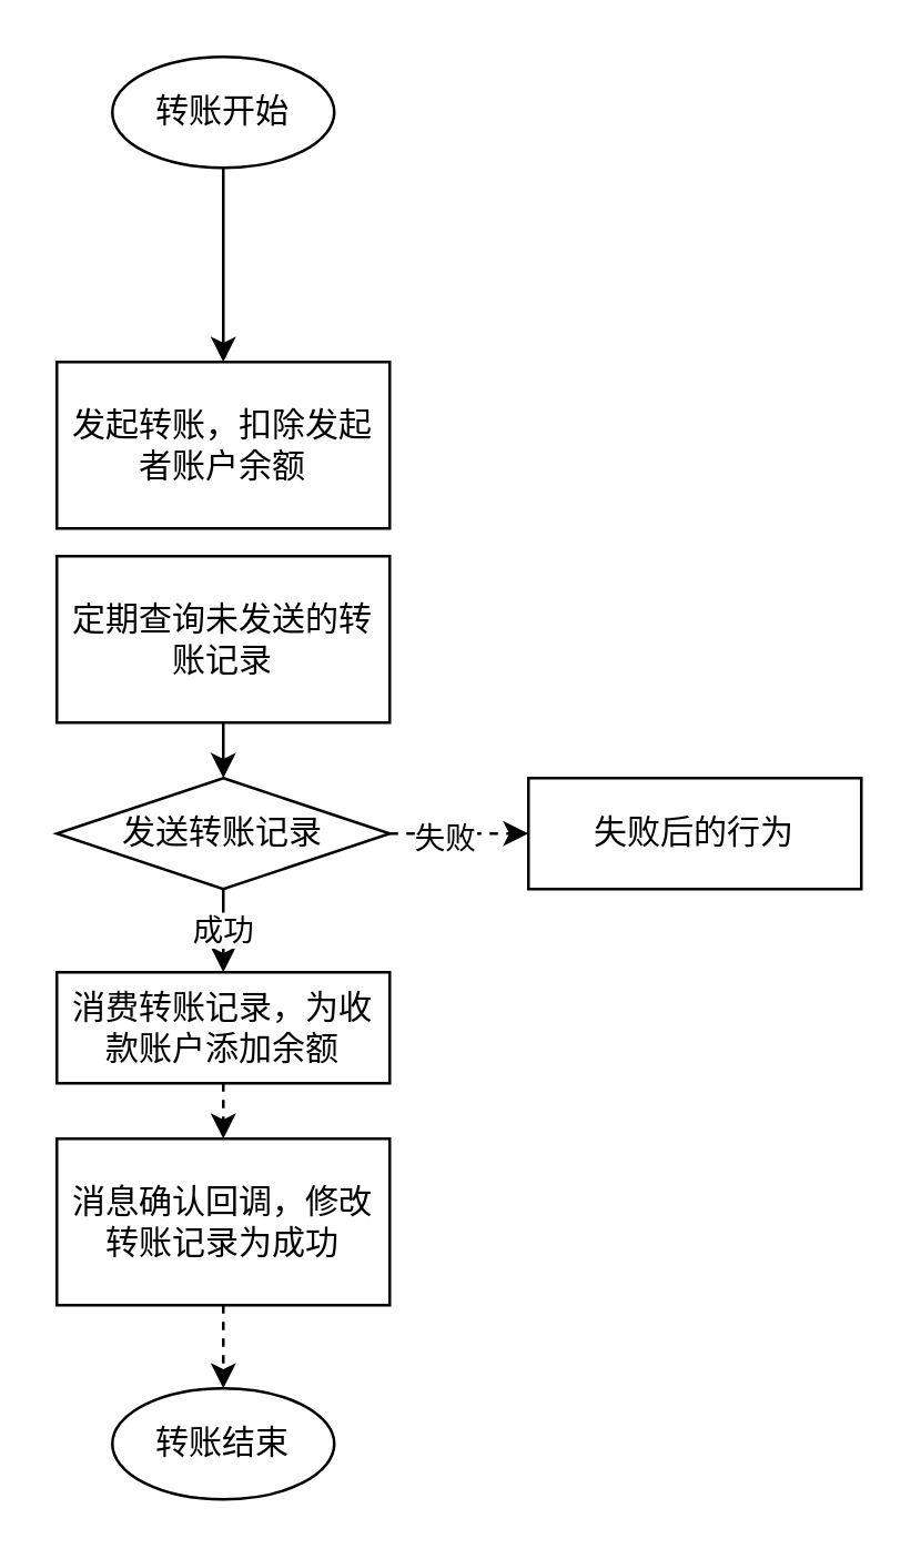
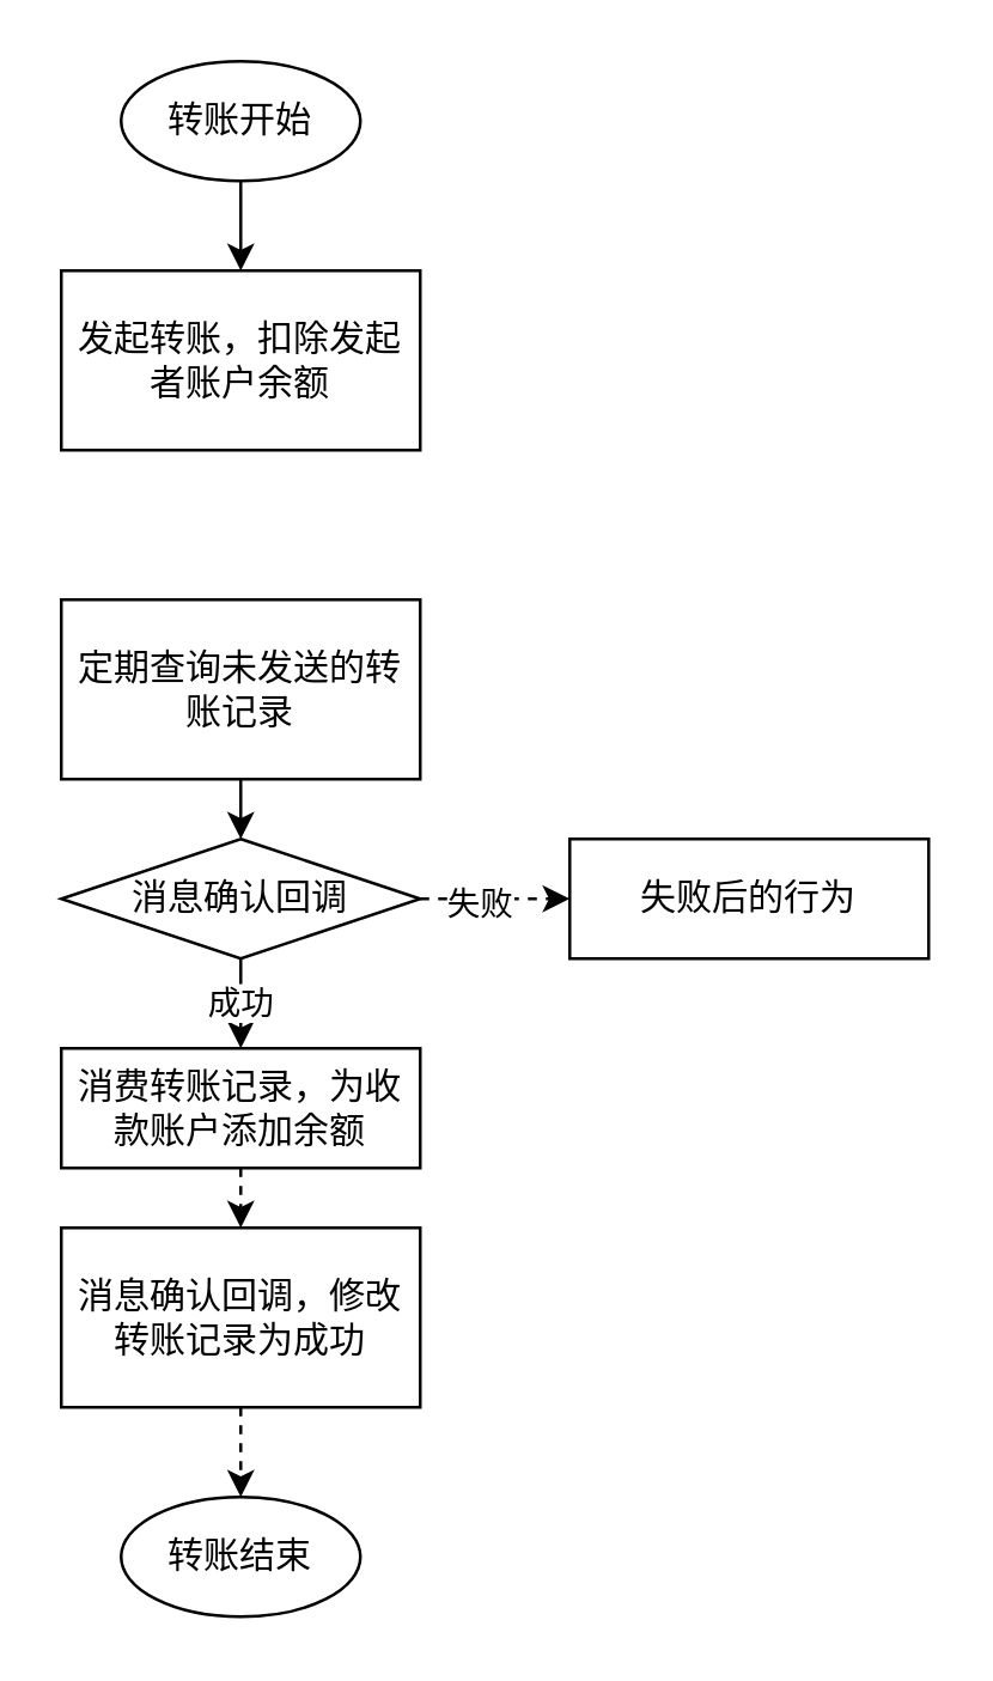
  <mxCell id="0" />
  <mxCell id="1" parent="0" />
  <mxCell id="2" style="edgeStyle=orthogonalEdgeStyle;rounded=0;orthogonalLoop=1;jettySize=auto;html=1;exitX=0.5;exitY=1;exitDx=0;exitDy=0;entryX=0.5;entryY=0;entryDx=0;entryDy=0;" edge="1" parent="1" source="3" target="5"><mxGeometry relative="1" as="geometry" /></mxCell>
  <mxCell id="3" value="转账开始" style="ellipse;whiteSpace=wrap;html=1;" vertex="1" parent="1"><mxGeometry x="40" y="20" width="80" height="40" as="geometry" /></mxCell>
  <mxCell id="4" value="转账结束" style="ellipse;whiteSpace=wrap;html=1;" vertex="1" parent="1"><mxGeometry x="40" y="500" width="80" height="40" as="geometry" /></mxCell>
- <mxCell id="5" value="发起转账，扣除发起者账户余额" style="rounded=0;whiteSpace=wrap;html=1;" vertex="1" parent="1"><mxGeometry x="20" y="130" width="120" height="60" as="geometry" /></mxCell>
+ <mxCell id="5" value="发起转账，扣除发起者账户余额" style="rounded=0;whiteSpace=wrap;html=1;" vertex="1" parent="1"><mxGeometry x="20" y="90" width="120" height="60" as="geometry" /></mxCell>
  <mxCell id="6" style="edgeStyle=orthogonalEdgeStyle;rounded=0;orthogonalLoop=1;jettySize=auto;html=1;exitX=0.5;exitY=1;exitDx=0;exitDy=0;entryX=0.5;entryY=0;entryDx=0;entryDy=0;" edge="1" parent="1" source="7" target="12"><mxGeometry relative="1" as="geometry"><mxPoint x="80" y="300" as="targetPoint" /></mxGeometry></mxCell>
  <mxCell id="7" value="定期查询未发送的转账记录" style="rounded=0;whiteSpace=wrap;html=1;" vertex="1" parent="1"><mxGeometry x="20" y="200" width="120" height="60" as="geometry" /></mxCell>
  <mxCell id="8" style="edgeStyle=orthogonalEdgeStyle;rounded=0;orthogonalLoop=1;jettySize=auto;html=1;exitX=0.5;exitY=1;exitDx=0;exitDy=0;entryX=0.5;entryY=0;entryDx=0;entryDy=0;" edge="1" parent="1" source="12" target="14"><mxGeometry relative="1" as="geometry" /></mxCell>
  <mxCell id="9" value="成功" style="edgeLabel;html=1;align=center;verticalAlign=middle;resizable=0;points=[];" vertex="1" connectable="0" parent="8"><mxGeometry x="-0.1" y="-1" relative="1" as="geometry"><mxPoint as="offset" /></mxGeometry></mxCell>
  <mxCell id="10" style="edgeStyle=orthogonalEdgeStyle;rounded=0;orthogonalLoop=1;jettySize=auto;html=1;exitX=1;exitY=0.5;exitDx=0;exitDy=0;entryX=0;entryY=0.5;entryDx=0;entryDy=0;dashed=1;" edge="1" parent="1" source="12" target="15"><mxGeometry relative="1" as="geometry" /></mxCell>
  <mxCell id="11" value="失败" style="edgeLabel;html=1;align=center;verticalAlign=middle;resizable=0;points=[];" vertex="1" connectable="0" parent="10"><mxGeometry x="-0.24" y="-1" relative="1" as="geometry"><mxPoint as="offset" /></mxGeometry></mxCell>
- <mxCell id="12" value="发送转账记录" style="rhombus;whiteSpace=wrap;html=1;" vertex="1" parent="1"><mxGeometry x="20" y="280" width="120" height="40" as="geometry" /></mxCell>
+ <mxCell id="12" value="消息确认回调" style="rhombus;whiteSpace=wrap;html=1;" vertex="1" parent="1"><mxGeometry x="20" y="280" width="120" height="40" as="geometry" /></mxCell>
  <mxCell id="13" style="edgeStyle=orthogonalEdgeStyle;rounded=0;orthogonalLoop=1;jettySize=auto;html=1;exitX=0.5;exitY=1;exitDx=0;exitDy=0;entryX=0.5;entryY=0;entryDx=0;entryDy=0;dashed=1;" edge="1" parent="1" source="14" target="17"><mxGeometry relative="1" as="geometry" /></mxCell>
  <mxCell id="14" value="消费转账记录，为收款账户添加余额" style="rounded=0;whiteSpace=wrap;html=1;" vertex="1" parent="1"><mxGeometry x="20" y="350" width="120" height="40" as="geometry" /></mxCell>
  <mxCell id="15" value="失败后的行为" style="rounded=0;whiteSpace=wrap;html=1;" vertex="1" parent="1"><mxGeometry x="190" y="280" width="120" height="40" as="geometry" /></mxCell>
  <mxCell id="16" style="edgeStyle=orthogonalEdgeStyle;rounded=0;orthogonalLoop=1;jettySize=auto;html=1;exitX=0.5;exitY=1;exitDx=0;exitDy=0;entryX=0.5;entryY=0;entryDx=0;entryDy=0;dashed=1;" edge="1" parent="1" source="17" target="4"><mxGeometry relative="1" as="geometry" /></mxCell>
  <mxCell id="17" value="消息确认回调，修改转账记录为成功" style="rounded=0;whiteSpace=wrap;html=1;" vertex="1" parent="1"><mxGeometry x="20" y="410" width="120" height="60" as="geometry" /></mxCell>
